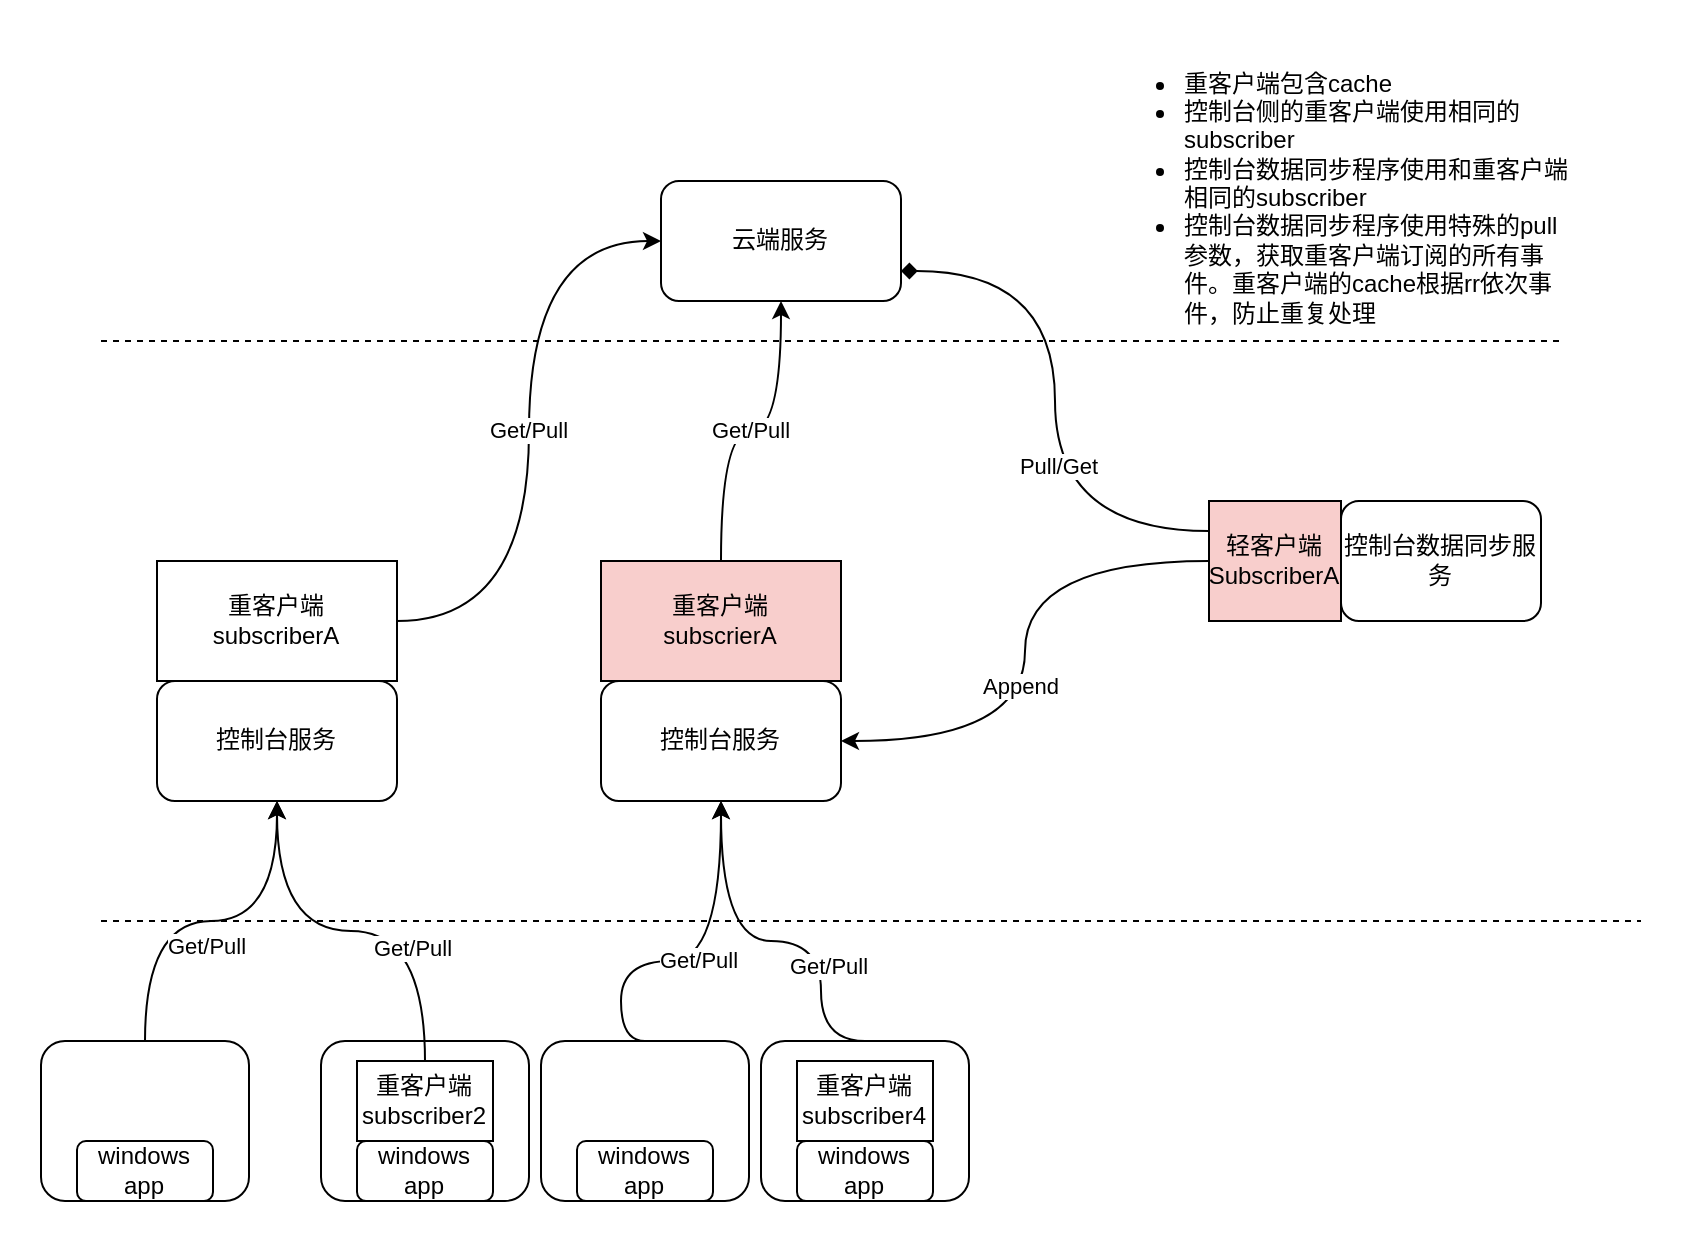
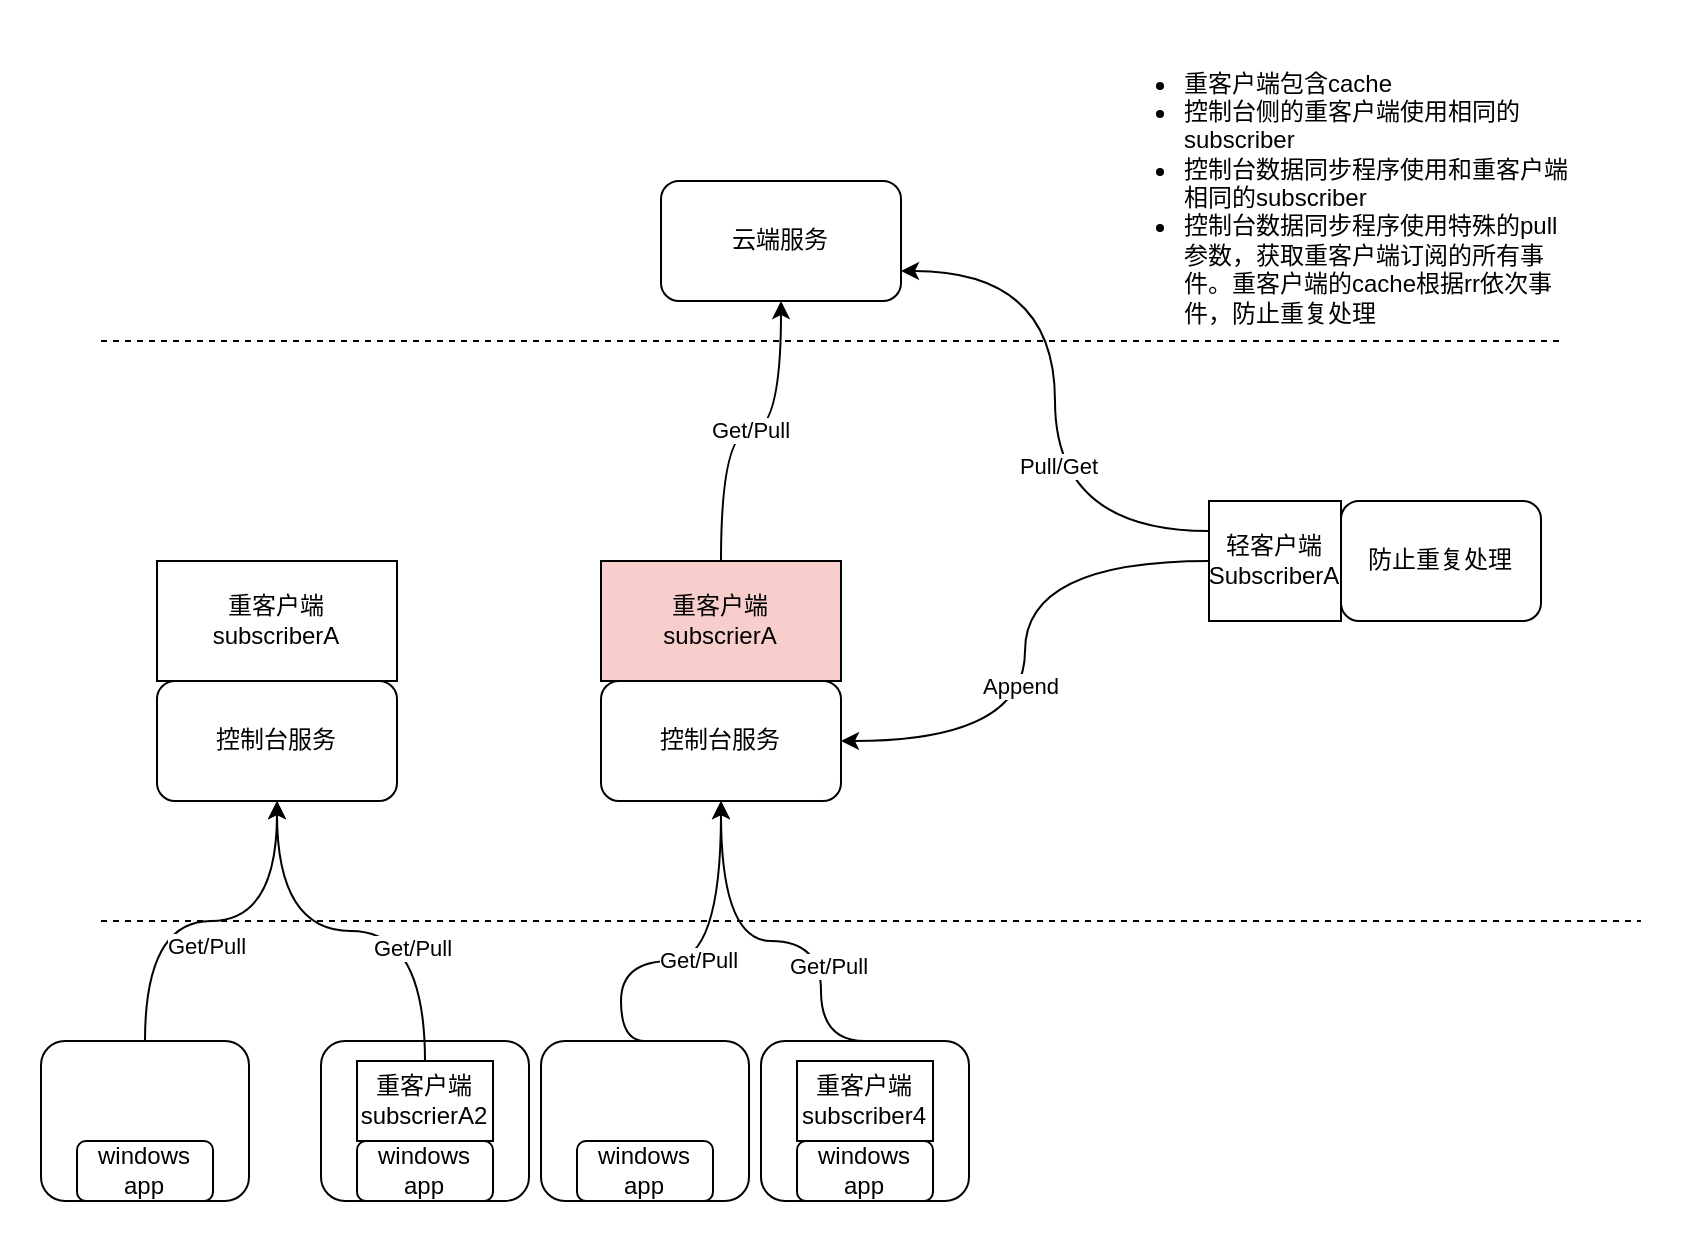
  <mxCell id="0" />
  <mxCell id="1" parent="0" />
  <mxCell id="2" value="云端服务" style="rounded=1;whiteSpace=wrap;html=1;" vertex="1" parent="1"><mxGeometry x="330" y="90" width="120" height="60" as="geometry" /></mxCell>
  <mxCell id="3" value="" style="endArrow=none;dashed=1;html=1;" edge="1" parent="1"><mxGeometry width="50" height="50" relative="1" as="geometry"><mxPoint x="50" y="170" as="sourcePoint" /><mxPoint x="780" y="170" as="targetPoint" /></mxGeometry></mxCell>
  <mxCell id="4" value="" style="endArrow=none;dashed=1;html=1;" edge="1" parent="1"><mxGeometry width="50" height="50" relative="1" as="geometry"><mxPoint x="50" y="460" as="sourcePoint" /><mxPoint x="820" y="460" as="targetPoint" /></mxGeometry></mxCell>
  <mxCell id="5" value="" style="group" vertex="1" connectable="0" parent="1"><mxGeometry x="160" y="520" width="104" height="80" as="geometry" /></mxCell>
  <mxCell id="6" value="" style="rounded=1;whiteSpace=wrap;html=1;" vertex="1" parent="5"><mxGeometry width="104" height="80" as="geometry" /></mxCell>
  <mxCell id="7" value="windows app" style="rounded=1;whiteSpace=wrap;html=1;" vertex="1" parent="5"><mxGeometry x="18" y="50" width="68" height="30" as="geometry" /></mxCell>
- <mxCell id="8" value="重客户端&lt;br&gt;subscriber2" style="rounded=0;whiteSpace=wrap;html=1;" vertex="1" parent="5"><mxGeometry x="18" y="10" width="68" height="40" as="geometry" /></mxCell>
+ <mxCell id="8" value="重客户端&lt;br&gt;subscrierA2" style="rounded=0;whiteSpace=wrap;html=1;" vertex="1" parent="5"><mxGeometry x="18" y="10" width="68" height="40" as="geometry" /></mxCell>
  <mxCell id="9" value="" style="group" vertex="1" connectable="0" parent="1"><mxGeometry x="270" y="520" width="104" height="80" as="geometry" /></mxCell>
  <mxCell id="10" value="" style="rounded=1;whiteSpace=wrap;html=1;" vertex="1" parent="9"><mxGeometry width="104" height="80" as="geometry" /></mxCell>
  <mxCell id="11" value="windows app" style="rounded=1;whiteSpace=wrap;html=1;" vertex="1" parent="9"><mxGeometry x="18" y="50" width="68" height="30" as="geometry" /></mxCell>
  <mxCell id="12" value="" style="group" vertex="1" connectable="0" parent="1"><mxGeometry x="380" y="520" width="104" height="80" as="geometry" /></mxCell>
  <mxCell id="13" value="" style="rounded=1;whiteSpace=wrap;html=1;" vertex="1" parent="12"><mxGeometry width="104" height="80" as="geometry" /></mxCell>
  <mxCell id="14" value="windows app" style="rounded=1;whiteSpace=wrap;html=1;" vertex="1" parent="12"><mxGeometry x="18" y="50" width="68" height="30" as="geometry" /></mxCell>
  <mxCell id="15" value="重客户端subscriber4" style="rounded=0;whiteSpace=wrap;html=1;" vertex="1" parent="12"><mxGeometry x="18" y="10" width="68" height="40" as="geometry" /></mxCell>
- <mxCell id="16" style="edgeStyle=orthogonalEdgeStyle;curved=1;rounded=0;orthogonalLoop=1;jettySize=auto;html=1;entryX=1;entryY=0.75;entryDx=0;entryDy=0;exitX=0;exitY=0.25;exitDx=0;exitDy=0;endArrow=diamond;" edge="1" parent="1" source="39" target="2"><mxGeometry relative="1" as="geometry" /></mxCell>
+ <mxCell id="16" style="edgeStyle=orthogonalEdgeStyle;curved=1;rounded=0;orthogonalLoop=1;jettySize=auto;html=1;entryX=1;entryY=0.75;entryDx=0;entryDy=0;exitX=0;exitY=0.25;exitDx=0;exitDy=0;" edge="1" parent="1" source="39" target="2"><mxGeometry relative="1" as="geometry" /></mxCell>
  <mxCell id="17" value="Pull/Get" style="edgeLabel;html=1;align=center;verticalAlign=middle;resizable=0;points=[];" vertex="1" connectable="0" parent="16"><mxGeometry x="-0.224" y="-1" relative="1" as="geometry"><mxPoint as="offset" /></mxGeometry></mxCell>
  <mxCell id="18" style="edgeStyle=orthogonalEdgeStyle;curved=1;rounded=0;orthogonalLoop=1;jettySize=auto;html=1;entryX=1;entryY=0.5;entryDx=0;entryDy=0;exitX=0;exitY=0.5;exitDx=0;exitDy=0;" edge="1" parent="1" source="39" target="22"><mxGeometry relative="1" as="geometry" /></mxCell>
  <mxCell id="19" value="Append" style="edgeLabel;html=1;align=center;verticalAlign=middle;resizable=0;points=[];" vertex="1" connectable="0" parent="18"><mxGeometry x="0.127" y="-3" relative="1" as="geometry"><mxPoint as="offset" /></mxGeometry></mxCell>
- <mxCell id="20" value="控制台数据同步服务" style="rounded=1;whiteSpace=wrap;html=1;" vertex="1" parent="1"><mxGeometry x="670" y="250" width="100" height="60" as="geometry" /></mxCell>
+ <mxCell id="20" value="防止重复处理" style="rounded=1;whiteSpace=wrap;html=1;" vertex="1" parent="1"><mxGeometry x="670" y="250" width="100" height="60" as="geometry" /></mxCell>
  <mxCell id="21" value="" style="group" vertex="1" connectable="0" parent="1"><mxGeometry x="300" y="280" width="120" height="120" as="geometry" /></mxCell>
  <mxCell id="22" value="控制台服务" style="rounded=1;whiteSpace=wrap;html=1;" vertex="1" parent="21"><mxGeometry y="60" width="120" height="60" as="geometry" /></mxCell>
  <mxCell id="23" value="重客户端&lt;br&gt;subscrierA" style="rounded=0;whiteSpace=wrap;html=1;fillColor=#f8cecc;" vertex="1" parent="21"><mxGeometry width="120" height="60" as="geometry" /></mxCell>
  <mxCell id="24" value="" style="group" vertex="1" connectable="0" parent="1"><mxGeometry x="78" y="280" width="120" height="120" as="geometry" /></mxCell>
  <mxCell id="25" value="控制台服务" style="rounded=1;whiteSpace=wrap;html=1;" vertex="1" parent="24"><mxGeometry y="60" width="120" height="60" as="geometry" /></mxCell>
  <mxCell id="26" value="重客户端&lt;br&gt;subscriberA" style="rounded=0;whiteSpace=wrap;html=1;" vertex="1" parent="24"><mxGeometry width="120" height="60" as="geometry" /></mxCell>
  <mxCell id="27" style="edgeStyle=orthogonalEdgeStyle;rounded=0;orthogonalLoop=1;jettySize=auto;html=1;curved=1;" edge="1" parent="1" source="8" target="25"><mxGeometry relative="1" as="geometry" /></mxCell>
  <mxCell id="28" value="Get/Pull" style="edgeLabel;html=1;align=center;verticalAlign=middle;resizable=0;points=[];" vertex="1" connectable="0" parent="27"><mxGeometry x="-0.442" y="7" relative="1" as="geometry"><mxPoint as="offset" /></mxGeometry></mxCell>
  <mxCell id="29" value="Get/Pull" style="edgeStyle=orthogonalEdgeStyle;rounded=0;orthogonalLoop=1;jettySize=auto;html=1;curved=1;exitX=0.5;exitY=0;exitDx=0;exitDy=0;" edge="1" parent="1" source="10" target="22"><mxGeometry relative="1" as="geometry"><Array as="points"><mxPoint x="310" y="520" /><mxPoint x="310" y="480" /><mxPoint x="360" y="480" /></Array></mxGeometry></mxCell>
  <mxCell id="30" style="edgeStyle=orthogonalEdgeStyle;rounded=0;orthogonalLoop=1;jettySize=auto;html=1;curved=1;exitX=0.5;exitY=0;exitDx=0;exitDy=0;" edge="1" parent="1" source="13"><mxGeometry relative="1" as="geometry"><mxPoint x="360" y="400" as="targetPoint" /><Array as="points"><mxPoint x="410" y="520" /><mxPoint x="410" y="470" /><mxPoint x="360" y="470" /></Array></mxGeometry></mxCell>
  <mxCell id="31" value="Get/Pull" style="edgeLabel;html=1;align=center;verticalAlign=middle;resizable=0;points=[];" vertex="1" connectable="0" parent="30"><mxGeometry x="-0.379" y="-3" relative="1" as="geometry"><mxPoint as="offset" /></mxGeometry></mxCell>
- <mxCell id="32" value="Get/Pull" style="edgeStyle=orthogonalEdgeStyle;curved=1;rounded=0;orthogonalLoop=1;jettySize=auto;html=1;entryX=0;entryY=0.5;entryDx=0;entryDy=0;" edge="1" parent="1" source="26" target="2"><mxGeometry relative="1" as="geometry" /></mxCell>
  <mxCell id="33" value="Get/Pull" style="edgeStyle=orthogonalEdgeStyle;curved=1;rounded=0;orthogonalLoop=1;jettySize=auto;html=1;entryX=0.5;entryY=1;entryDx=0;entryDy=0;" edge="1" parent="1" source="23" target="2"><mxGeometry relative="1" as="geometry" /></mxCell>
  <mxCell id="34" value="" style="group" vertex="1" connectable="0" parent="1"><mxGeometry x="20" y="520" width="104" height="80" as="geometry" /></mxCell>
  <mxCell id="35" value="" style="rounded=1;whiteSpace=wrap;html=1;" vertex="1" parent="34"><mxGeometry width="104" height="80" as="geometry" /></mxCell>
  <mxCell id="36" value="windows app" style="rounded=1;whiteSpace=wrap;html=1;" vertex="1" parent="34"><mxGeometry x="18" y="50" width="68" height="30" as="geometry" /></mxCell>
  <mxCell id="37" style="edgeStyle=orthogonalEdgeStyle;curved=1;rounded=0;orthogonalLoop=1;jettySize=auto;html=1;entryX=0.5;entryY=1;entryDx=0;entryDy=0;" edge="1" parent="1" source="35" target="25"><mxGeometry relative="1" as="geometry" /></mxCell>
  <mxCell id="38" value="Get/Pull" style="edgeLabel;html=1;align=center;verticalAlign=middle;resizable=0;points=[];" vertex="1" connectable="0" parent="37"><mxGeometry x="-0.488" y="-30" relative="1" as="geometry"><mxPoint as="offset" /></mxGeometry></mxCell>
- <mxCell id="39" value="轻客户端&lt;br&gt;SubscriberA" style="rounded=0;whiteSpace=wrap;html=1;fillColor=#f8cecc;" vertex="1" parent="1"><mxGeometry x="604" y="250" width="66" height="60" as="geometry" /></mxCell>
+ <mxCell id="39" value="轻客户端&lt;br&gt;SubscriberA" style="rounded=0;whiteSpace=wrap;html=1;" vertex="1" parent="1"><mxGeometry x="604" y="250" width="66" height="60" as="geometry" /></mxCell>
  <mxCell id="40" value="&lt;ul&gt;&lt;li&gt;重客户端包含cache&lt;/li&gt;&lt;li&gt;控制台侧的重客户端使用相同的subscriber&lt;/li&gt;&lt;li&gt;控制台数据同步程序使用和重客户端相同的subscriber&lt;/li&gt;&lt;li&gt;控制台数据同步程序使用特殊的pull参数，获取重客户端订阅的所有事件。重客户端的cache根据rr依次事件，防止重复处理&lt;br&gt;&lt;/li&gt;&lt;/ul&gt;" style="text;strokeColor=none;fillColor=none;html=1;whiteSpace=wrap;verticalAlign=middle;overflow=hidden;" vertex="1" parent="1"><mxGeometry x="550" width="240" height="150" as="geometry" y="20" /></mxCell>
